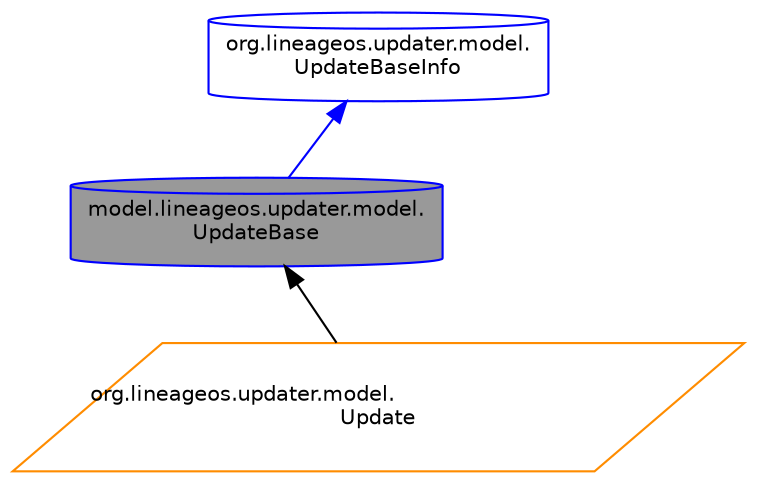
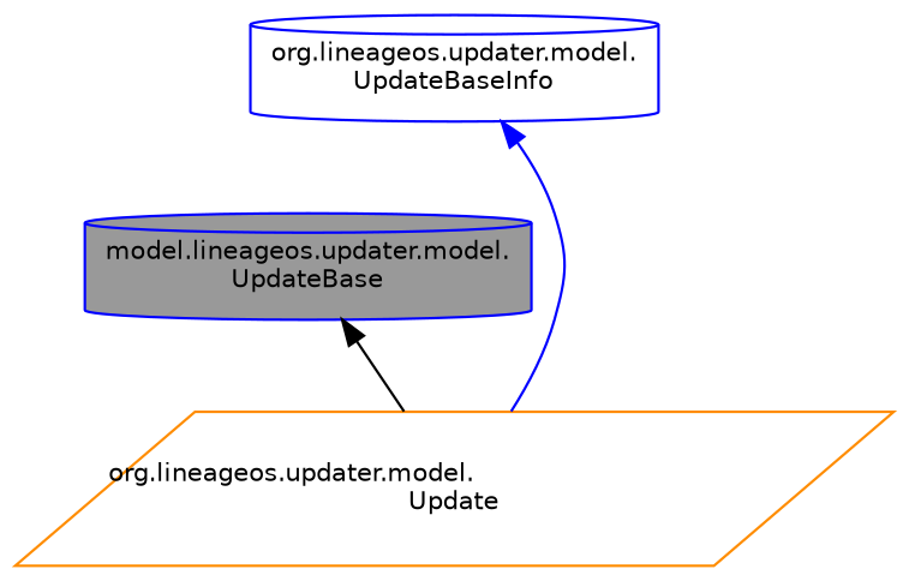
  digraph {
    node [color=blue fillcolor=white fontname=Helvetica fontsize=10 shape=cylinder style=filled]
    edge [dir=back fontname=Helvetica fontsize=10 labelfontname=Helvetica labelfontsize=10 style=solid]
    n1 [fillcolor=grey60 fontcolor=black height=0.2 label="model.lineageos.updater.model.\lUpdateBase" width=0.4]
    n2 [color=darkorange height=0.2 label="org.lineageos.updater.model.\lUpdate" shape=parallelogram width=0.4]
    n3 [height=0.2 label="org.lineageos.updater.model.\lUpdateBaseInfo" width=0.4]
    n1 -> n2 [color=black]
-   n3 -> n1 [color=blue]
+   n3 -> n2 [color=blue]
  }
